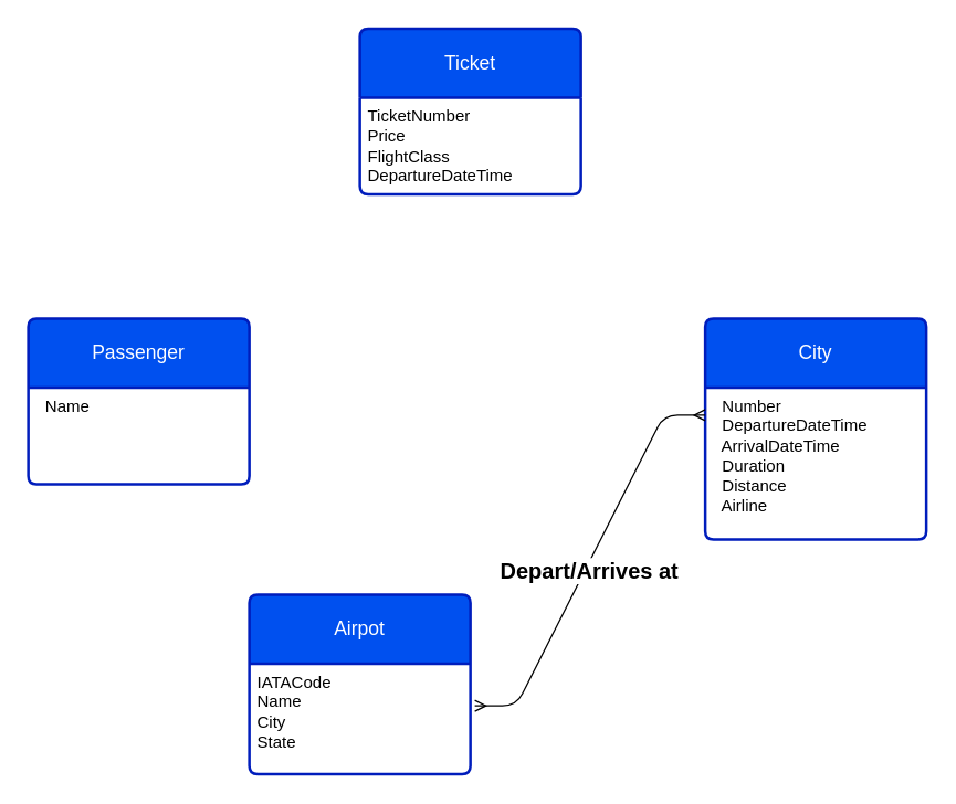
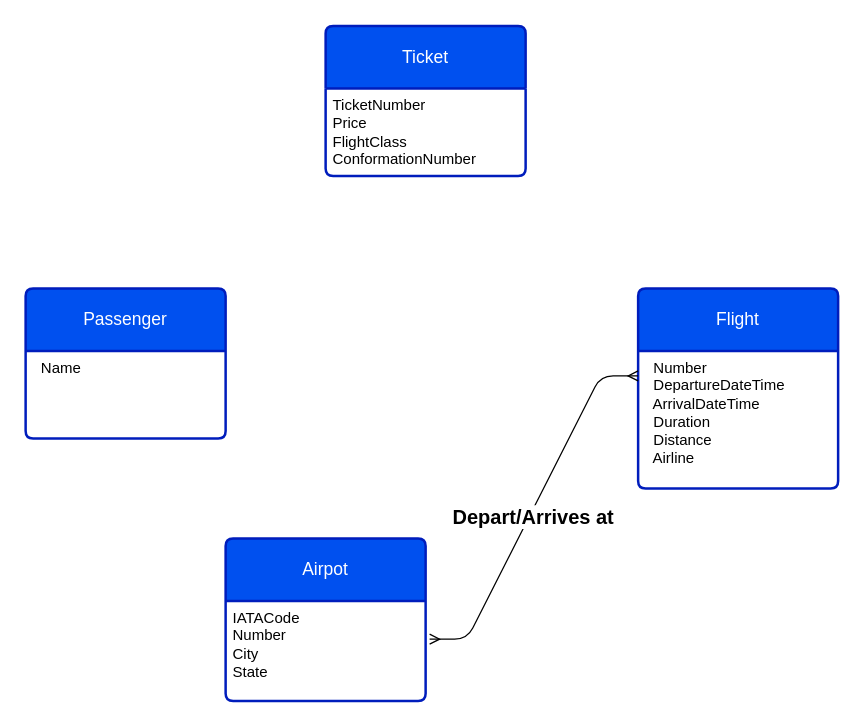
  <mxCell id="0" />
  <mxCell id="1" parent="0" />
  <mxCell id="2" value="Passenger" style="swimlane;childLayout=stackLayout;horizontal=1;startSize=50;horizontalStack=0;rounded=1;fontSize=14;fontStyle=0;strokeWidth=2;resizeParent=0;resizeLast=1;shadow=0;dashed=0;align=center;arcSize=4;whiteSpace=wrap;html=1;fillColor=#0050ef;fontColor=#ffffff;strokeColor=#001DBC;" vertex="1" parent="1"><mxGeometry x="20" y="230" width="160" height="120" as="geometry" /></mxCell>
  <mxCell id="3" value="&amp;nbsp; Name&lt;br&gt;" style="align=left;strokeColor=none;fillColor=none;spacingLeft=4;fontSize=12;verticalAlign=top;resizable=0;rotatable=0;part=1;html=1;rounded=1;" vertex="1" parent="2"><mxGeometry y="50" width="160" height="70" as="geometry" /></mxCell>
- <mxCell id="4" value="City" style="swimlane;childLayout=stackLayout;horizontal=1;startSize=50;horizontalStack=0;rounded=1;fontSize=14;fontStyle=0;strokeWidth=2;resizeParent=0;resizeLast=1;shadow=0;dashed=0;align=center;arcSize=4;whiteSpace=wrap;html=1;fillColor=#0050ef;fontColor=#ffffff;strokeColor=#001DBC;" vertex="1" parent="1"><mxGeometry x="510" y="230" width="160" height="160" as="geometry" /></mxCell>
+ <mxCell id="4" value="Flight" style="swimlane;childLayout=stackLayout;horizontal=1;startSize=50;horizontalStack=0;rounded=1;fontSize=14;fontStyle=0;strokeWidth=2;resizeParent=0;resizeLast=1;shadow=0;dashed=0;align=center;arcSize=4;whiteSpace=wrap;html=1;fillColor=#0050ef;fontColor=#ffffff;strokeColor=#001DBC;" vertex="1" parent="1"><mxGeometry x="510" y="230" width="160" height="160" as="geometry" /></mxCell>
  <mxCell id="5" value="&amp;nbsp; Number&amp;nbsp;&lt;br&gt;&amp;nbsp; DepartureDateTime&lt;br&gt;&amp;nbsp; ArrivalDateTime&lt;br&gt;&amp;nbsp; Duration&lt;br&gt;&amp;nbsp; Distance&lt;br&gt;&amp;nbsp; Airline" style="align=left;strokeColor=none;fillColor=none;spacingLeft=4;fontSize=12;verticalAlign=top;resizable=0;rotatable=0;part=1;html=1;rounded=1;" vertex="1" parent="4"><mxGeometry y="50" width="160" height="110" as="geometry" /></mxCell>
  <mxCell id="6" value="Airpot" style="swimlane;childLayout=stackLayout;horizontal=1;startSize=50;horizontalStack=0;rounded=1;fontSize=14;fontStyle=0;strokeWidth=2;resizeParent=0;resizeLast=1;shadow=0;dashed=0;align=center;arcSize=4;whiteSpace=wrap;html=1;fillColor=#0050ef;fontColor=#ffffff;strokeColor=#001DBC;" vertex="1" parent="1"><mxGeometry x="180" y="430" width="160" height="130" as="geometry" /></mxCell>
- <mxCell id="7" value="IATACode&lt;br&gt;Name&lt;br&gt;City&lt;br&gt;State" style="align=left;strokeColor=none;fillColor=none;spacingLeft=4;fontSize=12;verticalAlign=top;resizable=0;rotatable=0;part=1;html=1;rounded=1;" vertex="1" parent="6"><mxGeometry y="50" width="160" height="80" as="geometry" /></mxCell>
+ <mxCell id="7" value="IATACode&lt;br&gt;Number&lt;br&gt;City&lt;br&gt;State" style="align=left;strokeColor=none;fillColor=none;spacingLeft=4;fontSize=12;verticalAlign=top;resizable=0;rotatable=0;part=1;html=1;rounded=1;" vertex="1" parent="6"><mxGeometry y="50" width="160" height="80" as="geometry" /></mxCell>
  <mxCell id="8" value="" style="edgeStyle=entityRelationEdgeStyle;fontSize=12;html=1;endArrow=ERmany;startArrow=ERmany;rounded=1;exitX=1.02;exitY=0.383;exitDx=0;exitDy=0;exitPerimeter=0;" edge="1" parent="1" source="7"><mxGeometry width="100" height="100" relative="1" as="geometry"><mxPoint x="390" y="200" as="sourcePoint" /><mxPoint x="510" y="300" as="targetPoint" /></mxGeometry></mxCell>
  <mxCell id="9" value="Depart/Arrives at" style="edgeLabel;html=1;align=center;verticalAlign=middle;resizable=0;points=[];fontSize=16;fontStyle=1" vertex="1" connectable="0" parent="8"><mxGeometry x="-0.05" y="-2" relative="1" as="geometry"><mxPoint as="offset" /></mxGeometry></mxCell>
  <mxCell id="10" value="Ticket" style="swimlane;childLayout=stackLayout;horizontal=1;startSize=50;horizontalStack=0;rounded=1;fontSize=14;fontStyle=0;strokeWidth=2;resizeParent=0;resizeLast=1;shadow=0;dashed=0;align=center;arcSize=4;whiteSpace=wrap;html=1;fillColor=#0050ef;fontColor=#ffffff;strokeColor=#001DBC;" vertex="1" parent="1"><mxGeometry x="260" y="20" width="160" height="120" as="geometry" /></mxCell>
- <mxCell id="11" value="TicketNumber&lt;br&gt;Price&lt;br&gt;FlightClass&lt;br&gt;DepartureDateTime" style="align=left;strokeColor=none;fillColor=none;spacingLeft=4;fontSize=12;verticalAlign=top;resizable=0;rotatable=0;part=1;html=1;rounded=1;" vertex="1" parent="10"><mxGeometry y="50" width="160" height="70" as="geometry" /></mxCell>
+ <mxCell id="11" value="TicketNumber&lt;br&gt;Price&lt;br&gt;FlightClass&lt;br&gt;ConformationNumber" style="align=left;strokeColor=none;fillColor=none;spacingLeft=4;fontSize=12;verticalAlign=top;resizable=0;rotatable=0;part=1;html=1;rounded=1;" vertex="1" parent="10"><mxGeometry y="50" width="160" height="70" as="geometry" /></mxCell>
